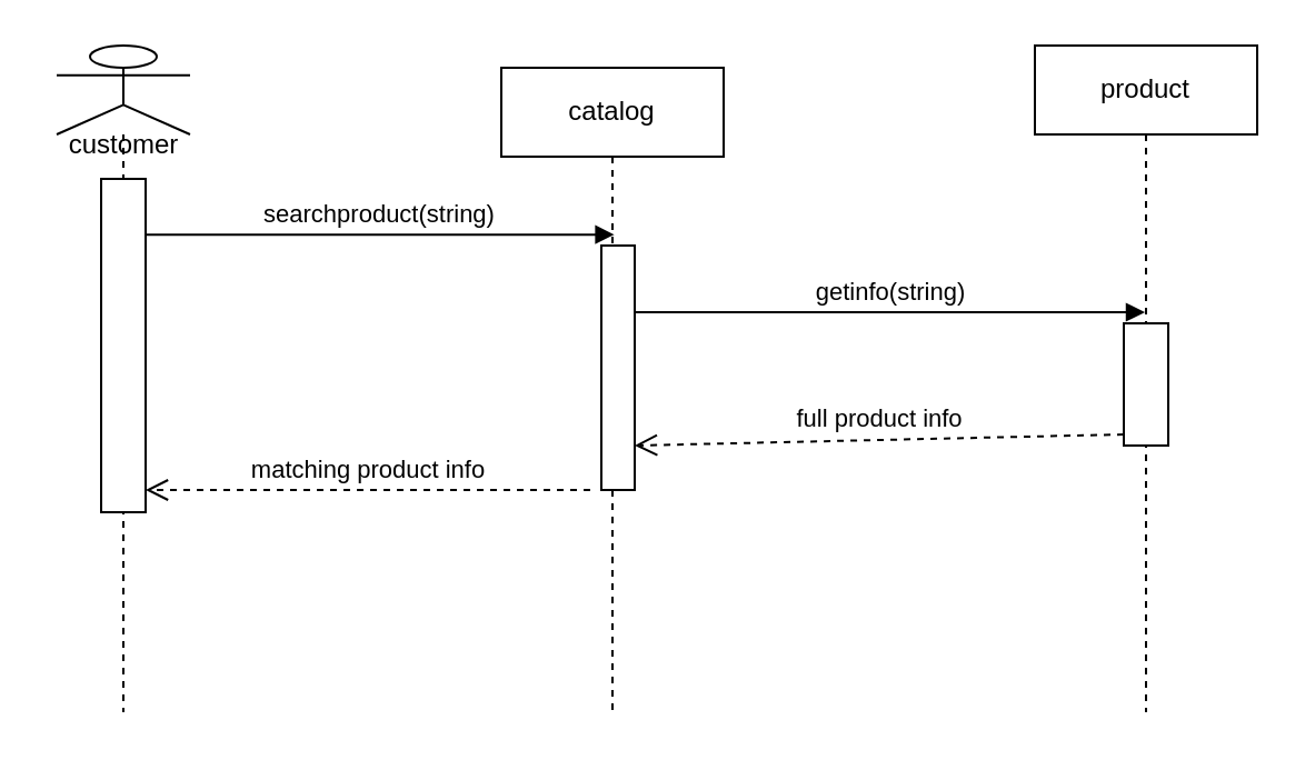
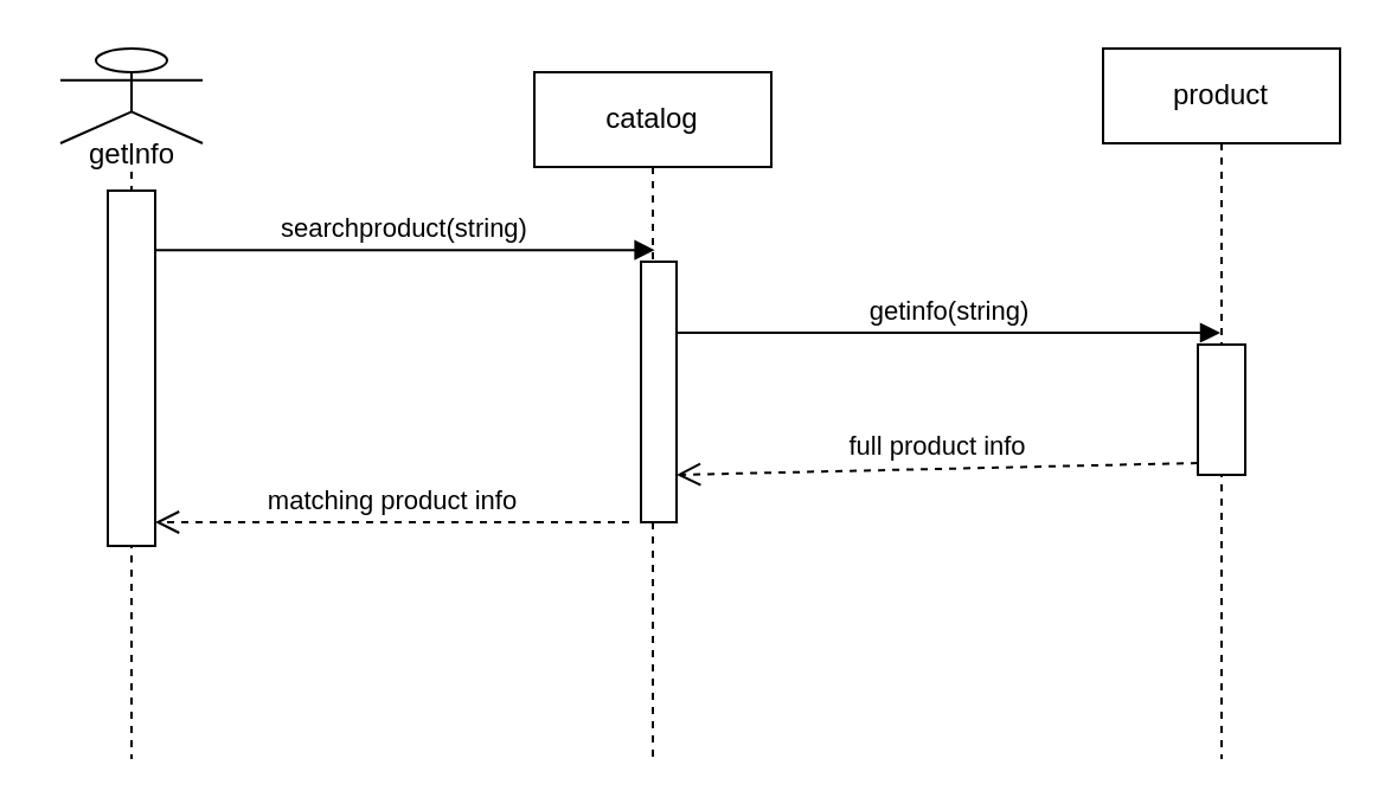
  <mxCell id="0" />
  <mxCell id="1" parent="0" />
  <mxCell id="2" value="" style="shape=umlLifeline;perimeter=lifelinePerimeter;whiteSpace=wrap;html=1;container=1;dropTarget=0;collapsible=0;recursiveResize=0;outlineConnect=0;portConstraint=eastwest;newEdgeStyle={&quot;curved&quot;:0,&quot;rounded&quot;:0};participant=umlActor;" vertex="1" parent="1"><mxGeometry x="25" y="20" width="60" height="300" as="geometry" /></mxCell>
  <mxCell id="3" value="" style="html=1;points=[[0,0,0,0,5],[0,1,0,0,-5],[1,0,0,0,5],[1,1,0,0,-5]];perimeter=orthogonalPerimeter;outlineConnect=0;targetShapes=umlLifeline;portConstraint=eastwest;newEdgeStyle={&quot;curved&quot;:0,&quot;rounded&quot;:0};" vertex="1" parent="2"><mxGeometry x="20" y="60" width="20" height="150" as="geometry" /></mxCell>
  <mxCell id="4" value="catalog" style="shape=umlLifeline;perimeter=lifelinePerimeter;whiteSpace=wrap;html=1;container=1;dropTarget=0;collapsible=0;recursiveResize=0;outlineConnect=0;portConstraint=eastwest;newEdgeStyle={&quot;curved&quot;:0,&quot;rounded&quot;:0};" vertex="1" parent="1"><mxGeometry x="225" y="30" width="100" height="290" as="geometry" /></mxCell>
  <mxCell id="5" value="" style="html=1;points=[[0,0,0,0,5],[0,1,0,0,-5],[1,0,0,0,5],[1,1,0,0,-5]];perimeter=orthogonalPerimeter;outlineConnect=0;targetShapes=umlLifeline;portConstraint=eastwest;newEdgeStyle={&quot;curved&quot;:0,&quot;rounded&quot;:0};" vertex="1" parent="4"><mxGeometry x="45" y="80" width="15" height="110" as="geometry" /></mxCell>
  <mxCell id="6" value="product" style="shape=umlLifeline;perimeter=lifelinePerimeter;whiteSpace=wrap;html=1;container=1;dropTarget=0;collapsible=0;recursiveResize=0;outlineConnect=0;portConstraint=eastwest;newEdgeStyle={&quot;curved&quot;:0,&quot;rounded&quot;:0};" vertex="1" parent="1"><mxGeometry x="465" y="20" width="100" height="300" as="geometry" /></mxCell>
  <mxCell id="7" value="" style="html=1;points=[[0,0,0,0,5],[0,1,0,0,-5],[1,0,0,0,5],[1,1,0,0,-5]];perimeter=orthogonalPerimeter;outlineConnect=0;targetShapes=umlLifeline;portConstraint=eastwest;newEdgeStyle={&quot;curved&quot;:0,&quot;rounded&quot;:0};" vertex="1" parent="6"><mxGeometry x="40" y="125" width="20" height="55" as="geometry" /></mxCell>
  <mxCell id="8" value="searchproduct(string)" style="html=1;verticalAlign=bottom;endArrow=block;curved=0;rounded=0;entryX=0.508;entryY=0.259;entryDx=0;entryDy=0;entryPerimeter=0;" edge="1" parent="1" source="3" target="4"><mxGeometry width="80" relative="1" as="geometry"><mxPoint x="65" y="110" as="sourcePoint" /><mxPoint x="145" y="110" as="targetPoint" /></mxGeometry></mxCell>
  <mxCell id="9" value="getinfo(string)" style="html=1;verticalAlign=bottom;endArrow=block;curved=0;rounded=0;" edge="1" parent="1" target="6"><mxGeometry width="80" relative="1" as="geometry"><mxPoint x="285" y="140" as="sourcePoint" /><mxPoint x="375" y="140" as="targetPoint" /><Array as="points"><mxPoint x="325" y="140" /></Array><mxPoint as="offset" /></mxGeometry></mxCell>
  <mxCell id="10" value="full product info" style="html=1;verticalAlign=bottom;endArrow=open;dashed=1;endSize=8;curved=0;rounded=0;exitX=0;exitY=1;exitDx=0;exitDy=-5;exitPerimeter=0;" edge="1" parent="1" source="7"><mxGeometry relative="1" as="geometry"><mxPoint x="365" y="200" as="sourcePoint" /><mxPoint x="285" y="200" as="targetPoint" /></mxGeometry></mxCell>
  <mxCell id="11" value="matching product info" style="html=1;verticalAlign=bottom;endArrow=open;dashed=1;endSize=8;curved=0;rounded=0;" edge="1" parent="1" target="3"><mxGeometry relative="1" as="geometry"><mxPoint x="265" y="220" as="sourcePoint" /><mxPoint x="185" y="220" as="targetPoint" /></mxGeometry></mxCell>
- <mxCell id="12" value="customer" style="text;html=1;align=center;verticalAlign=middle;resizable=0;points=[];autosize=1;strokeColor=none;fillColor=none;" vertex="1" parent="1"><mxGeometry x="20" y="50" width="70" height="30" as="geometry" /></mxCell>
+ <mxCell id="12" value="getinfo" style="text;html=1;align=center;verticalAlign=middle;resizable=0;points=[];autosize=1;strokeColor=none;fillColor=none;" vertex="1" parent="1"><mxGeometry x="20" y="50" width="70" height="30" as="geometry" /></mxCell>
